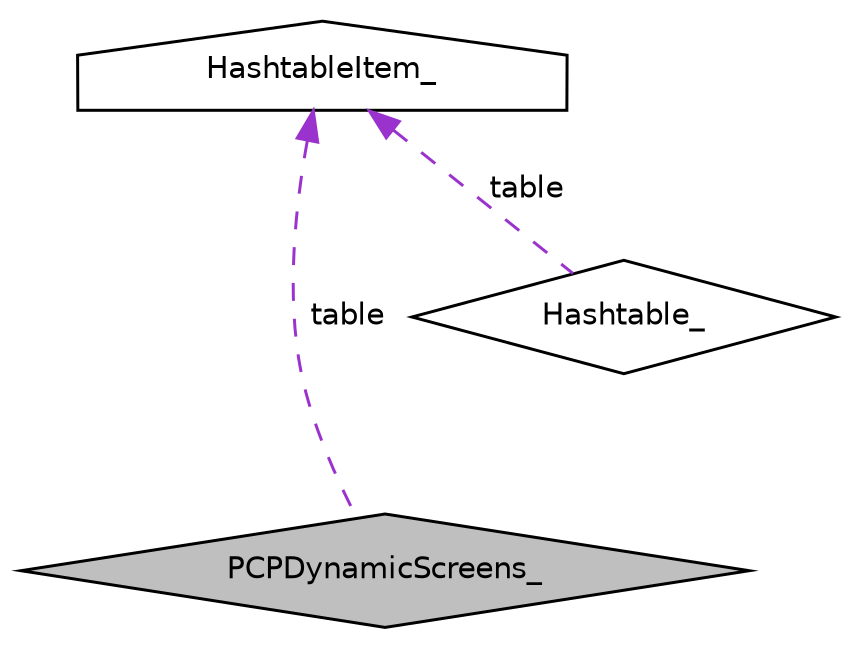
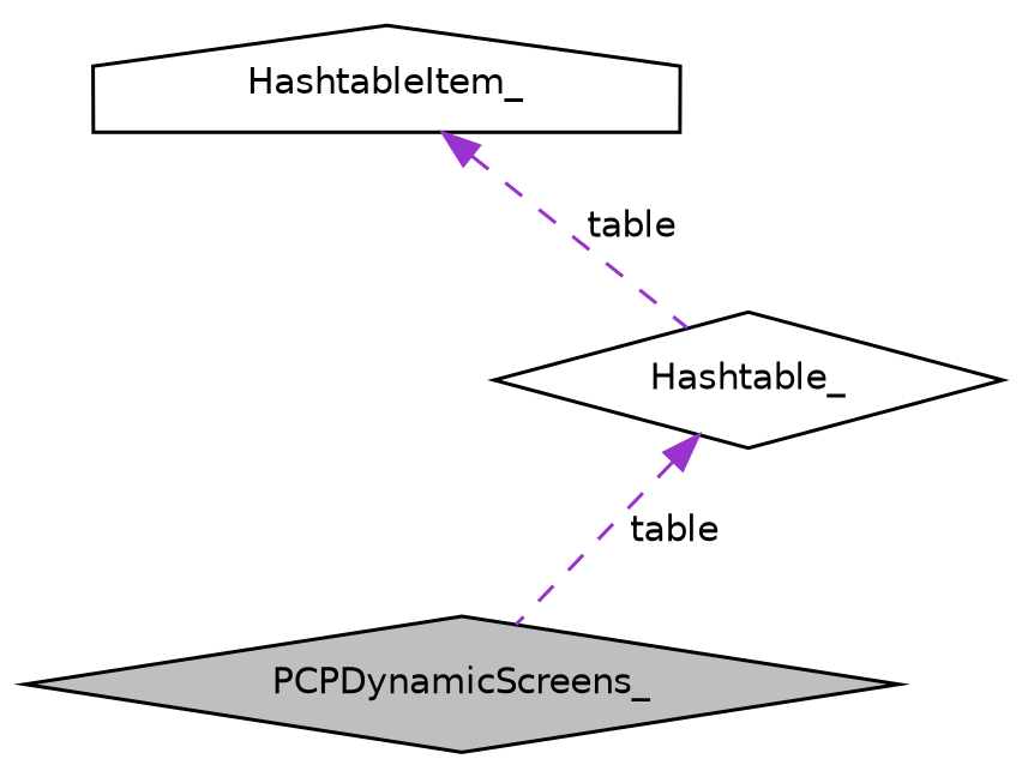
  digraph {
    node [color=black fillcolor=white fontname=Helvetica fontsize=10 shape=diamond style=filled]
    edge [color=darkorchid3 dir=back fontname=Helvetica fontsize=10 labelfontname=Helvetica labelfontsize=10 style=dashed]
    n1 [fillcolor=grey75 fontcolor=black height=0.2 label=PCPDynamicScreens_ width=0.4]
    n2 [height=0.2 label=Hashtable_ width=0.4]
    n3 [height=0.2 label=HashtableItem_ shape=house width=0.4]
-   n3 -> n1 [label=" table"]
+   n2 -> n1 [label=" table"]
    n3 -> n2 [label=" table"]
  }
